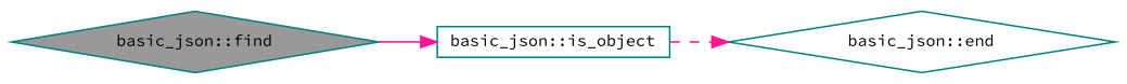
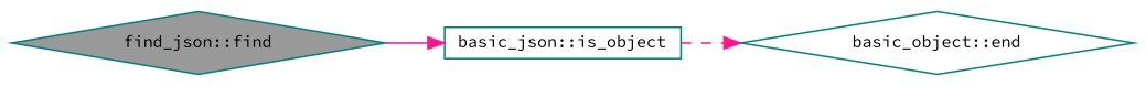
  digraph {
    fontname="Source Code Pro"
    rankdir=LR
    node [color=teal fillcolor=white fontname="Source Code Pro" fontsize=10 shape=diamond style=filled]
    edge [arrowhead=normal color=deeppink fontname="Source Code Pro" fontsize=10 labelfontname=Helvetica labelfontsize=10]
-   n1 [fillcolor=grey60 fontcolor=black height=0.2 label="basic_json::find" width=0.4]
+   n1 [fillcolor=grey60 fontcolor=black height=0.2 label="find_json::find" width=0.4]
    n2 [height=0.2 label="basic_json::is_object" shape=box width=0.4]
-   n3 [height=0.2 label="basic_json::end" width=0.4]
+   n3 [height=0.2 label="basic_object::end" width=0.4]
    n1 -> n2 [style=solid]
    n2 -> n3 [style=dashed]
  }
